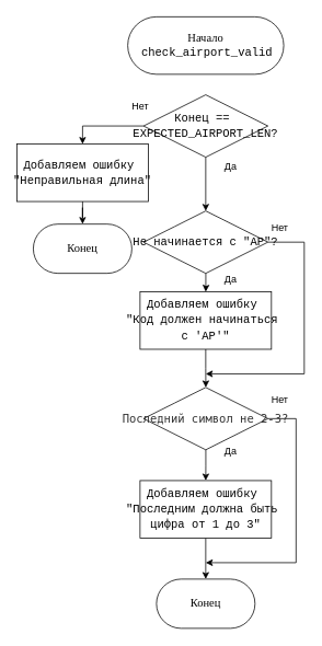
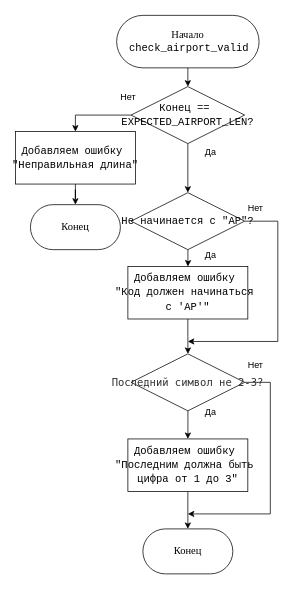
  <mxCell id="0" />
  <mxCell id="1" parent="0" />
  <mxCell id="2" value="Конец" style="whiteSpace=wrap;html=1;fontSize=14;fontFamily=Consolas;rounded=1;arcSize=50;" parent="1" vertex="1"><mxGeometry x="40" y="272.5" width="120" height="60" as="geometry" /></mxCell>
+ <mxCell id="3" style="edgeStyle=orthogonalEdgeStyle;rounded=0;orthogonalLoop=1;jettySize=auto;html=1;" parent="1" source="4" target="7" edge="1"><mxGeometry relative="1" as="geometry" /></mxCell>
  <mxCell id="4" value="&lt;font style=&quot;background-color: light-dark(#ffffff, var(--ge-dark-color, #121212));&quot;&gt;Начало&lt;/font&gt;&lt;div&gt;&lt;span&gt;&lt;font&gt;&amp;nbsp;&lt;/font&gt;&lt;/span&gt;&lt;span&gt;&lt;font style=&quot;color: rgb(0, 0, 0);&quot;&gt;&lt;span style=&quot;font-family: Consolas, &amp;quot;Courier New&amp;quot;, monospace; white-space: pre;&quot;&gt;check_airport_valid&lt;/span&gt;&lt;/font&gt;&lt;/span&gt;&lt;/div&gt;" style="rounded=1;whiteSpace=wrap;html=1;arcSize=50;fontFamily=Consolas;fontSize=14;" parent="1" vertex="1"><mxGeometry x="155" y="20" width="190" height="70" as="geometry" /></mxCell>
  <mxCell id="5" style="edgeStyle=orthogonalEdgeStyle;rounded=0;orthogonalLoop=1;jettySize=auto;html=1;" parent="1" source="7" target="9" edge="1"><mxGeometry relative="1" as="geometry"><Array as="points"><mxPoint x="100" y="153" /></Array></mxGeometry></mxCell>
  <mxCell id="6" style="edgeStyle=orthogonalEdgeStyle;rounded=0;orthogonalLoop=1;jettySize=auto;html=1;" parent="1" source="7" target="12" edge="1"><mxGeometry relative="1" as="geometry" /></mxCell>
  <mxCell id="7" value="&lt;div style=&quot;font-family: Consolas, &amp;quot;Courier New&amp;quot;, monospace; line-height: 19px; white-space: pre;&quot;&gt;&lt;div style=&quot;line-height: 19px;&quot;&gt;&lt;div style=&quot;line-height: 19px;&quot;&gt;&lt;div style=&quot;line-height: 19px;&quot;&gt;&lt;span&gt;&lt;font style=&quot;color: rgb(0, 0, 0);&quot;&gt;Конец == &lt;/font&gt;&lt;/span&gt;&lt;/div&gt;&lt;div style=&quot;line-height: 19px;&quot;&gt;&lt;span&gt;&lt;font style=&quot;color: rgb(0, 0, 0);&quot;&gt;EXPECTED_AIRPORT_LEN?&lt;/font&gt;&lt;/span&gt;&lt;/div&gt;&lt;/div&gt;&lt;/div&gt;&lt;/div&gt;" style="rhombus;whiteSpace=wrap;html=1;rounded=1;strokeColor=default;align=center;verticalAlign=middle;arcSize=0;fontFamily=Consolas;fontSize=14;fontColor=default;fillColor=default;" parent="1" vertex="1"><mxGeometry x="174.25" y="115" width="151.5" height="76" as="geometry" /></mxCell>
  <mxCell id="8" style="edgeStyle=orthogonalEdgeStyle;rounded=0;orthogonalLoop=1;jettySize=auto;html=1;" parent="1" source="9" target="2" edge="1"><mxGeometry relative="1" as="geometry" /></mxCell>
  <mxCell id="9" value="&lt;div style=&quot;font-family: Consolas, &amp;quot;Courier New&amp;quot;, monospace; line-height: 19px; white-space: pre;&quot;&gt;&lt;div style=&quot;&quot;&gt;Добавляем ошибку &lt;/div&gt;&lt;div style=&quot;&quot;&gt;&quot;&lt;span&gt;&lt;font style=&quot;color: rgb(0, 0, 0);&quot;&gt;Неправильная длина&lt;/font&gt;&lt;/span&gt;&lt;span style=&quot;background-color: transparent; color: light-dark(rgb(0, 0, 0), rgb(255, 255, 255));&quot;&gt;&quot;&lt;/span&gt;&lt;br&gt;&lt;/div&gt;&lt;/div&gt;" style="whiteSpace=wrap;html=1;fontSize=14;fontFamily=Consolas;rounded=1;arcSize=0;" parent="1" vertex="1"><mxGeometry x="20" y="175" width="160" height="70" as="geometry" /></mxCell>
  <mxCell id="10" style="edgeStyle=orthogonalEdgeStyle;rounded=0;orthogonalLoop=1;jettySize=auto;html=1;" parent="1" source="12" target="14" edge="1"><mxGeometry relative="1" as="geometry" /></mxCell>
  <mxCell id="11" style="edgeStyle=orthogonalEdgeStyle;rounded=0;orthogonalLoop=1;jettySize=auto;html=1;" parent="1" source="12" edge="1"><mxGeometry relative="1" as="geometry"><mxPoint x="250" y="455" as="targetPoint" /><Array as="points"><mxPoint x="370" y="295" /><mxPoint x="370" y="455" /><mxPoint x="250" y="455" /></Array></mxGeometry></mxCell>
  <mxCell id="12" value="&lt;div style=&quot;font-family: Consolas, &amp;quot;Courier New&amp;quot;, monospace; line-height: 19px; white-space: pre;&quot;&gt;&lt;div style=&quot;line-height: 19px;&quot;&gt;&lt;div style=&quot;line-height: 19px;&quot;&gt;&lt;div style=&quot;line-height: 19px;&quot;&gt;&lt;span&gt;&lt;font style=&quot;color: rgb(0, 0, 0);&quot;&gt;Не начинается с &quot;AP&quot;?&lt;/font&gt;&lt;/span&gt;&lt;/div&gt;&lt;/div&gt;&lt;/div&gt;&lt;/div&gt;" style="rhombus;whiteSpace=wrap;html=1;rounded=1;strokeColor=default;align=center;verticalAlign=middle;arcSize=0;fontFamily=Consolas;fontSize=14;fontColor=default;fillColor=default;" parent="1" vertex="1"><mxGeometry x="174.25" y="256.5" width="151.5" height="76" as="geometry" /></mxCell>
  <mxCell id="13" style="edgeStyle=orthogonalEdgeStyle;rounded=0;orthogonalLoop=1;jettySize=auto;html=1;" parent="1" source="14" target="17" edge="1"><mxGeometry relative="1" as="geometry" /></mxCell>
  <mxCell id="14" value="&lt;div style=&quot;font-family: Consolas, &amp;quot;Courier New&amp;quot;, monospace; line-height: 19px; white-space: pre;&quot;&gt;&lt;div style=&quot;&quot;&gt;Добавляем ошибку &lt;/div&gt;&lt;div style=&quot;&quot;&gt;&quot;&lt;span&gt;&lt;font style=&quot;color: rgb(0, 0, 0);&quot;&gt;Код должен начинаться &lt;/font&gt;&lt;/span&gt;&lt;/div&gt;&lt;div style=&quot;&quot;&gt;&lt;span&gt;&lt;font style=&quot;color: rgb(0, 0, 0);&quot;&gt;с 'AP'&lt;/font&gt;&lt;/span&gt;&lt;span style=&quot;background-color: transparent; color: light-dark(rgb(0, 0, 0), rgb(255, 255, 255));&quot;&gt;&quot;&lt;/span&gt;&lt;br&gt;&lt;/div&gt;&lt;/div&gt;" style="whiteSpace=wrap;html=1;fontSize=14;fontFamily=Consolas;rounded=1;arcSize=0;" parent="1" vertex="1"><mxGeometry x="170" y="355" width="160" height="70" as="geometry" /></mxCell>
  <mxCell id="15" style="edgeStyle=orthogonalEdgeStyle;rounded=0;orthogonalLoop=1;jettySize=auto;html=1;" parent="1" source="17" target="19" edge="1"><mxGeometry relative="1" as="geometry" /></mxCell>
  <mxCell id="16" style="edgeStyle=orthogonalEdgeStyle;rounded=0;orthogonalLoop=1;jettySize=auto;html=1;" parent="1" source="17" edge="1"><mxGeometry relative="1" as="geometry"><mxPoint x="250" y="685" as="targetPoint" /><Array as="points"><mxPoint x="360" y="510" /><mxPoint x="360" y="685" /><mxPoint x="260" y="685" /></Array></mxGeometry></mxCell>
  <mxCell id="17" value="&lt;div style=&quot;line-height: 19px; white-space: pre;&quot;&gt;&lt;div style=&quot;line-height: 19px;&quot;&gt;&lt;div style=&quot;line-height: 19px;&quot;&gt;&lt;div style=&quot;line-height: 19px;&quot;&gt;&lt;span style=&quot;color: rgb(51, 51, 51); white-space-collapse: collapse;&quot;&gt;&lt;font face=&quot;Consolas, Monaco, Andale Mono, Ubuntu Mono, monospace&quot;&gt;Последний символ не 2-3?&lt;/font&gt;&lt;/span&gt;&lt;/div&gt;&lt;/div&gt;&lt;/div&gt;&lt;/div&gt;" style="rhombus;whiteSpace=wrap;html=1;rounded=1;strokeColor=default;align=center;verticalAlign=middle;arcSize=0;fontFamily=Consolas;fontSize=14;fontColor=default;fillColor=default;" parent="1" vertex="1"><mxGeometry x="174.25" y="471.5" width="151.5" height="76" as="geometry" /></mxCell>
  <mxCell id="18" style="edgeStyle=orthogonalEdgeStyle;rounded=0;orthogonalLoop=1;jettySize=auto;html=1;" parent="1" source="19" target="20" edge="1"><mxGeometry relative="1" as="geometry" /></mxCell>
  <mxCell id="19" value="&lt;div style=&quot;font-family: Consolas, &amp;quot;Courier New&amp;quot;, monospace; line-height: 19px; white-space: pre;&quot;&gt;&lt;div style=&quot;&quot;&gt;Добавляем ошибку &lt;/div&gt;&lt;div style=&quot;&quot;&gt;&quot;Последним должна быть &lt;/div&gt;&lt;div style=&quot;&quot;&gt;цифра от 1 до 3&lt;span style=&quot;background-color: transparent; color: light-dark(rgb(0, 0, 0), rgb(255, 255, 255));&quot;&gt;&quot;&lt;/span&gt;&lt;/div&gt;&lt;/div&gt;" style="whiteSpace=wrap;html=1;fontSize=14;fontFamily=Consolas;rounded=1;arcSize=0;" parent="1" vertex="1"><mxGeometry x="170" y="585" width="160" height="70" as="geometry" /></mxCell>
  <mxCell id="20" value="Конец" style="whiteSpace=wrap;html=1;fontSize=14;fontFamily=Consolas;rounded=1;arcSize=50;" parent="1" vertex="1"><mxGeometry x="190" y="705" width="120" height="60" as="geometry" /></mxCell>
  <mxCell id="21" value="Да" style="text;html=1;align=center;verticalAlign=middle;resizable=0;points=[];autosize=1;strokeColor=none;fillColor=none;" vertex="1" parent="1"><mxGeometry x="260" y="325" width="40" height="30" as="geometry" /></mxCell>
  <mxCell id="22" value="Нет" style="text;html=1;align=center;verticalAlign=middle;resizable=0;points=[];autosize=1;strokeColor=none;fillColor=none;" vertex="1" parent="1"><mxGeometry x="320" y="262.5" width="40" height="30" as="geometry" /></mxCell>
  <mxCell id="23" value="Да" style="text;html=1;align=center;verticalAlign=middle;resizable=0;points=[];autosize=1;strokeColor=none;fillColor=none;" vertex="1" parent="1"><mxGeometry x="260" y="534" width="40" height="30" as="geometry" /></mxCell>
  <mxCell id="24" value="Нет" style="text;html=1;align=center;verticalAlign=middle;resizable=0;points=[];autosize=1;strokeColor=none;fillColor=none;" vertex="1" parent="1"><mxGeometry x="320" y="471.5" width="40" height="30" as="geometry" /></mxCell>
  <mxCell id="25" value="Да" style="text;html=1;align=center;verticalAlign=middle;resizable=0;points=[];autosize=1;strokeColor=none;fillColor=none;" vertex="1" parent="1"><mxGeometry x="260" y="187.5" width="40" height="30" as="geometry" /></mxCell>
  <mxCell id="26" value="Нет" style="text;html=1;align=center;verticalAlign=middle;resizable=0;points=[];autosize=1;strokeColor=none;fillColor=none;" vertex="1" parent="1"><mxGeometry x="150" y="115" width="40" height="30" as="geometry" /></mxCell>
